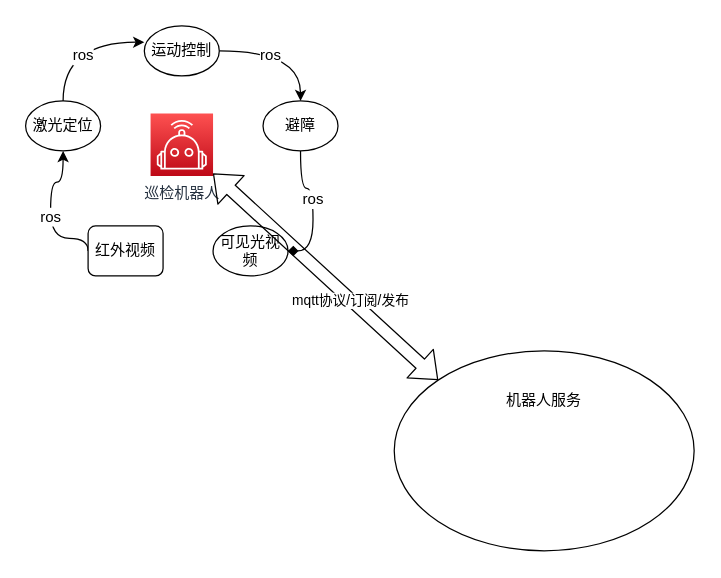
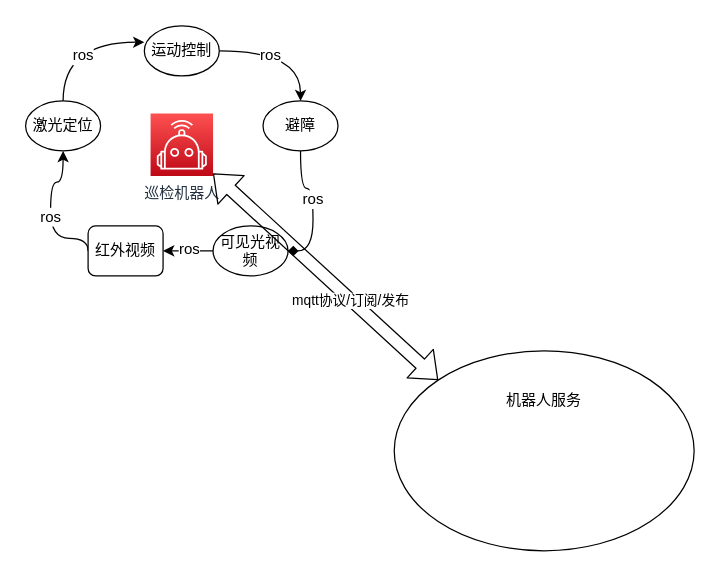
  <mxCell id="0" />
  <mxCell id="1" parent="0" />
  <mxCell id="2" value="巡检机器人" style="outlineConnect=0;fontColor=#232F3E;gradientColor=#FE5151;gradientDirection=north;fillColor=#BE0917;strokeColor=#ffffff;dashed=0;verticalLabelPosition=bottom;verticalAlign=top;align=center;html=1;fontSize=12;fontStyle=0;aspect=fixed;shape=mxgraph.aws4.resourceIcon;resIcon=mxgraph.aws4.robotics;" vertex="1" parent="1"><mxGeometry x="120" y="90" width="50" height="50" as="geometry" /></mxCell>
  <mxCell id="3" style="edgeStyle=orthogonalEdgeStyle;curved=1;rounded=0;orthogonalLoop=1;jettySize=auto;html=1;exitX=0.5;exitY=0;exitDx=0;exitDy=0;entryX=0;entryY=0.325;entryDx=0;entryDy=0;entryPerimeter=0;" edge="1" parent="1" source="5" target="8"><mxGeometry relative="1" as="geometry" /></mxCell>
  <mxCell id="4" value="ros" style="text;html=1;align=center;verticalAlign=middle;resizable=0;points=[];labelBackgroundColor=#ffffff;" vertex="1" connectable="0" parent="3"><mxGeometry x="-0.339" y="-15" relative="1" as="geometry"><mxPoint as="offset" /></mxGeometry></mxCell>
  <mxCell id="5" value="激光定位" style="ellipse;whiteSpace=wrap;html=1;" vertex="1" parent="1"><mxGeometry x="20" y="80" width="60" height="40" as="geometry" /></mxCell>
  <mxCell id="6" style="edgeStyle=orthogonalEdgeStyle;rounded=0;orthogonalLoop=1;jettySize=auto;html=1;exitX=1;exitY=0.5;exitDx=0;exitDy=0;entryX=0.5;entryY=0;entryDx=0;entryDy=0;curved=1;" edge="1" parent="1" source="8" target="11"><mxGeometry relative="1" as="geometry" /></mxCell>
  <mxCell id="7" value="ros" style="text;html=1;align=center;verticalAlign=middle;resizable=0;points=[];labelBackgroundColor=#ffffff;" vertex="1" connectable="0" parent="6"><mxGeometry x="-0.238" y="-3" relative="1" as="geometry"><mxPoint as="offset" /></mxGeometry></mxCell>
  <mxCell id="8" value="运动控制" style="ellipse;whiteSpace=wrap;html=1;" vertex="1" parent="1"><mxGeometry x="115" y="20" width="60" height="40" as="geometry" /></mxCell>
  <mxCell id="9" style="edgeStyle=orthogonalEdgeStyle;curved=1;rounded=0;orthogonalLoop=1;jettySize=auto;html=1;exitX=0.5;exitY=1;exitDx=0;exitDy=0;entryX=1;entryY=0.5;entryDx=0;entryDy=0;endArrow=diamond;" edge="1" parent="1" source="11" target="14"><mxGeometry relative="1" as="geometry"><mxPoint x="230" y="170" as="targetPoint" /></mxGeometry></mxCell>
  <mxCell id="10" value="ros" style="text;html=1;align=center;verticalAlign=middle;resizable=0;points=[];labelBackgroundColor=#ffffff;" vertex="1" connectable="0" parent="9"><mxGeometry x="-0.127" y="-1" relative="1" as="geometry"><mxPoint as="offset" /></mxGeometry></mxCell>
  <mxCell id="11" value="避障" style="ellipse;whiteSpace=wrap;html=1;" vertex="1" parent="1"><mxGeometry x="210" y="80" width="60" height="40" as="geometry" /></mxCell>
+ <mxCell id="12" style="edgeStyle=orthogonalEdgeStyle;curved=1;rounded=0;orthogonalLoop=1;jettySize=auto;html=1;exitX=0;exitY=0.5;exitDx=0;exitDy=0;entryX=1;entryY=0.5;entryDx=0;entryDy=0;" edge="1" parent="1" source="14" target="17"><mxGeometry relative="1" as="geometry" /></mxCell>
+ <mxCell id="13" value="ros" style="text;html=1;align=center;verticalAlign=middle;resizable=0;points=[];labelBackgroundColor=#ffffff;" vertex="1" connectable="0" parent="12"><mxGeometry y="-2" relative="1" as="geometry"><mxPoint as="offset" /></mxGeometry></mxCell>
  <mxCell id="14" value="可见光视频" style="ellipse;whiteSpace=wrap;html=1;" vertex="1" parent="1"><mxGeometry x="170" y="180" width="60" height="40" as="geometry" /></mxCell>
  <mxCell id="15" style="edgeStyle=orthogonalEdgeStyle;curved=1;rounded=0;orthogonalLoop=1;jettySize=auto;html=1;exitX=0;exitY=0.5;exitDx=0;exitDy=0;" edge="1" parent="1" source="17" target="5"><mxGeometry relative="1" as="geometry"><Array as="points"><mxPoint x="40" y="190" /><mxPoint x="40" y="145" /><mxPoint x="50" y="145" /></Array></mxGeometry></mxCell>
  <mxCell id="16" value="ros" style="text;html=1;align=center;verticalAlign=middle;resizable=0;points=[];labelBackgroundColor=#ffffff;" vertex="1" connectable="0" parent="15"><mxGeometry x="-0.033" y="1" relative="1" as="geometry"><mxPoint as="offset" /></mxGeometry></mxCell>
  <mxCell id="17" value="红外视频" style="whiteSpace=wrap;html=1;rounded=1;" vertex="1" parent="1"><mxGeometry x="70" y="180" width="60" height="40" as="geometry" /></mxCell>
  <mxCell id="18" value="" style="ellipse;whiteSpace=wrap;html=1;" vertex="1" parent="1"><mxGeometry x="315" y="280" width="240" height="160" as="geometry" /></mxCell>
  <mxCell id="19" value="机器人服务" style="text;html=1;strokeColor=none;fillColor=none;align=center;verticalAlign=middle;whiteSpace=wrap;rounded=0;" vertex="1" parent="1"><mxGeometry x="400" y="310" width="70" height="20" as="geometry" /></mxCell>
  <mxCell id="20" value="mqtt协议/订阅/发布" style="shape=flexArrow;endArrow=classic;startArrow=classic;html=1;exitX=0;exitY=0;exitDx=0;exitDy=0;" edge="1" parent="1" source="18" target="2"><mxGeometry x="-0.227" y="1" width="50" height="50" relative="1" as="geometry"><mxPoint x="150" y="180" as="sourcePoint" /><mxPoint x="200" y="130" as="targetPoint" /><mxPoint as="offset" /></mxGeometry></mxCell>
